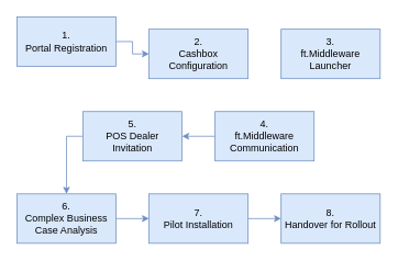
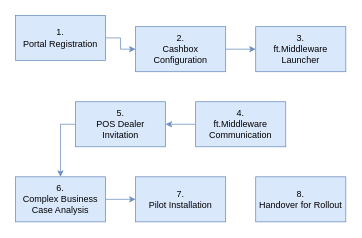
  <mxCell id="0" />
  <mxCell id="1" parent="0" />
  <mxCell id="2" value="" style="edgeStyle=orthogonalEdgeStyle;rounded=0;orthogonalLoop=1;jettySize=auto;html=1;fillColor=#dae8fc;strokeColor=#6c8ebf;" edge="1" parent="1" source="3" target="5"><mxGeometry relative="1" as="geometry" /></mxCell>
  <mxCell id="3" value="1.&lt;br&gt;Portal Registration" style="rounded=0;whiteSpace=wrap;html=1;fillColor=#dae8fc;strokeColor=#6c8ebf;" vertex="1" parent="1"><mxGeometry x="20" y="20" width="120" height="60" as="geometry" /></mxCell>
+ <mxCell id="4" value="" style="edgeStyle=orthogonalEdgeStyle;rounded=0;orthogonalLoop=1;jettySize=auto;html=1;fillColor=#dae8fc;strokeColor=#6c8ebf;" edge="1" parent="1" source="5" target="6"><mxGeometry relative="1" as="geometry" /></mxCell>
  <mxCell id="5" value="2.&lt;br&gt;Cashbox Configuration" style="rounded=0;whiteSpace=wrap;html=1;fillColor=#dae8fc;strokeColor=#6c8ebf;" vertex="1" parent="1"><mxGeometry x="180" y="35" width="120" height="60" as="geometry" /></mxCell>
  <mxCell id="6" value="3.&lt;br&gt;ft.Middleware &lt;br&gt;Launcher" style="rounded=0;whiteSpace=wrap;html=1;fillColor=#dae8fc;strokeColor=#6c8ebf;" vertex="1" parent="1"><mxGeometry x="340" y="35" width="120" height="60" as="geometry" /></mxCell>
  <mxCell id="7" value="4.&lt;br&gt;ft.Middleware Communication" style="rounded=0;whiteSpace=wrap;html=1;fillColor=#dae8fc;strokeColor=#6c8ebf;" vertex="1" parent="1"><mxGeometry x="260" y="135" width="120" height="60" as="geometry" /></mxCell>
  <mxCell id="8" value="" style="edgeStyle=orthogonalEdgeStyle;rounded=0;orthogonalLoop=1;jettySize=auto;html=1;fillColor=#dae8fc;strokeColor=#6c8ebf;exitX=0;exitY=0.5;exitDx=0;exitDy=0;entryX=0.5;entryY=0;entryDx=0;entryDy=0;" edge="1" parent="1" source="9" target="11"><mxGeometry relative="1" as="geometry"><mxPoint x="30" y="165" as="targetPoint" /><Array as="points"><mxPoint x="80" y="165" /></Array></mxGeometry></mxCell>
  <mxCell id="9" value="5.&lt;br&gt;POS Dealer &lt;br&gt;Invitation" style="rounded=0;whiteSpace=wrap;html=1;fillColor=#dae8fc;strokeColor=#6c8ebf;" vertex="1" parent="1"><mxGeometry x="100" y="135" width="120" height="60" as="geometry" /></mxCell>
  <mxCell id="10" value="" style="edgeStyle=orthogonalEdgeStyle;rounded=0;orthogonalLoop=1;jettySize=auto;html=1;fillColor=#dae8fc;strokeColor=#6c8ebf;" edge="1" parent="1" source="11" target="13"><mxGeometry relative="1" as="geometry" /></mxCell>
  <mxCell id="11" value="6.&lt;br&gt;Complex Business Case Analysis" style="rounded=0;whiteSpace=wrap;html=1;fillColor=#dae8fc;strokeColor=#6c8ebf;" vertex="1" parent="1"><mxGeometry x="20" y="235" width="120" height="60" as="geometry" /></mxCell>
- <mxCell id="12" value="" style="edgeStyle=orthogonalEdgeStyle;rounded=0;orthogonalLoop=1;jettySize=auto;html=1;fillColor=#dae8fc;strokeColor=#6c8ebf;" edge="1" parent="1" source="13" target="14"><mxGeometry relative="1" as="geometry" /></mxCell>
  <mxCell id="13" value="7.&lt;br&gt;Pilot Installation" style="rounded=0;whiteSpace=wrap;html=1;fillColor=#dae8fc;strokeColor=#6c8ebf;" vertex="1" parent="1"><mxGeometry x="180" y="235" width="120" height="60" as="geometry" /></mxCell>
  <mxCell id="14" value="8.&lt;br&gt;Handover for Rollout" style="rounded=0;whiteSpace=wrap;html=1;fillColor=#dae8fc;strokeColor=#6c8ebf;" vertex="1" parent="1"><mxGeometry x="340" y="235" width="120" height="60" as="geometry" /></mxCell>
  <mxCell id="15" value="" style="edgeStyle=orthogonalEdgeStyle;rounded=0;orthogonalLoop=1;jettySize=auto;html=1;fillColor=#dae8fc;strokeColor=#6c8ebf;entryX=1;entryY=0.5;entryDx=0;entryDy=0;exitX=0;exitY=0.5;exitDx=0;exitDy=0;" edge="1" parent="1" source="7" target="9"><mxGeometry relative="1" as="geometry"><mxPoint x="310" y="75" as="sourcePoint" /><mxPoint x="350" y="75" as="targetPoint" /></mxGeometry></mxCell>
